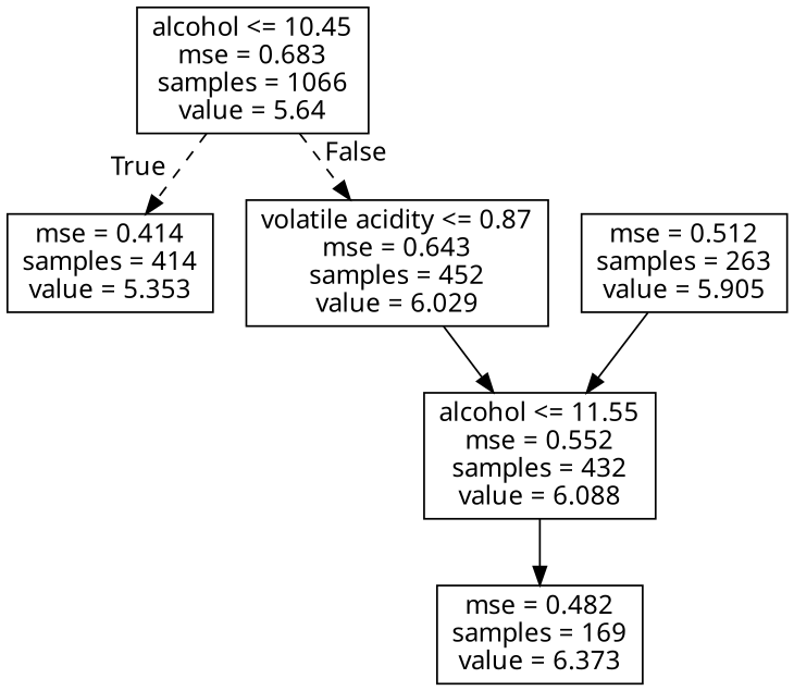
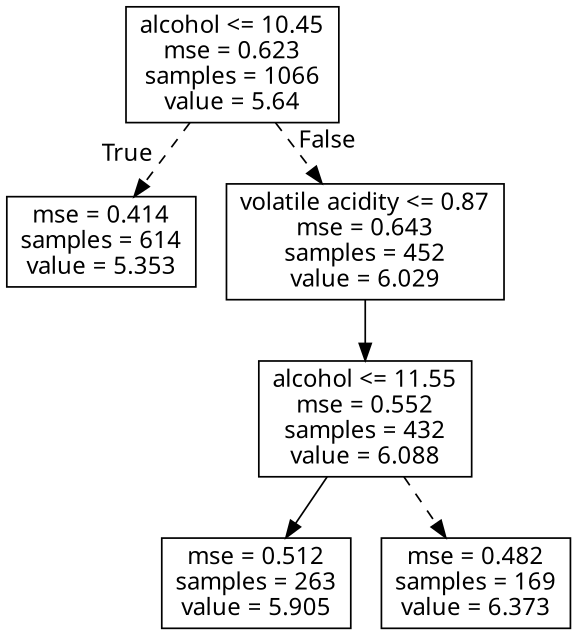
  digraph {
    fontname="Noto Sans"
    node [fontname="Noto Sans" shape=box]
    edge [fontname="Noto Sans" style=dashed]
-   n1 [label="alcohol <= 10.45\nmse = 0.683\nsamples = 1066\nvalue = 5.64"]
-   n2 [label="mse = 0.414\nsamples = 414\nvalue = 5.353"]
+   n1 [label="alcohol <= 10.45\nmse = 0.623\nsamples = 1066\nvalue = 5.64"]
+   n2 [label="mse = 0.414\nsamples = 614\nvalue = 5.353"]
    n3 [label="volatile acidity <= 0.87\nmse = 0.643\nsamples = 452\nvalue = 6.029"]
    n4 [label="alcohol <= 11.55\nmse = 0.552\nsamples = 432\nvalue = 6.088"]
    n5 [label="mse = 0.512\nsamples = 263\nvalue = 5.905"]
    n6 [label="mse = 0.482\nsamples = 169\nvalue = 6.373"]
    n1 -> n2 [headlabel=True labelangle=45 labeldistance=2.5]
    n1 -> n3 [headlabel=False labelangle=-45 labeldistance=2.5]
    n3 -> n4 [style=solid]
-   n5 -> n4 [style=solid]
-   n4 -> n6 [style=solid]
+   n4 -> n5 [style=solid]
+   n4 -> n6
  }
